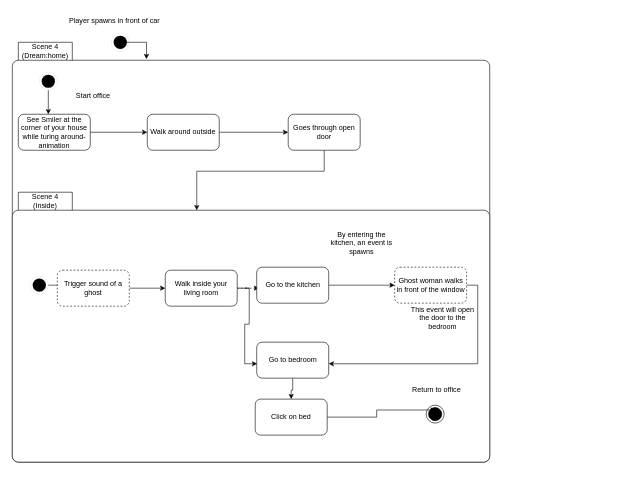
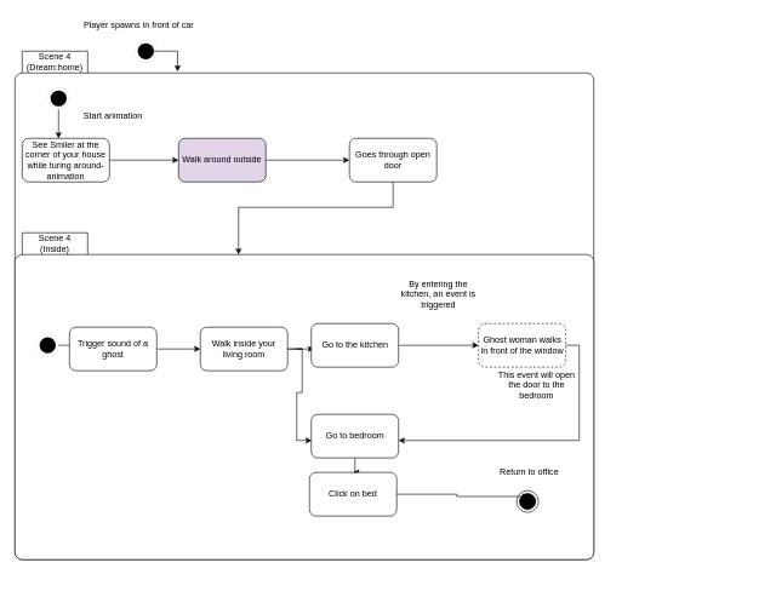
  <mxCell id="0" />
  <mxCell id="1" parent="0" />
  <mxCell id="2" value="" style="ellipse;html=1;shape=endState;fillColor=strokeColor;strokeWidth=0;" parent="1" vertex="1"><mxGeometry x="185" y="55" width="30" height="30" as="geometry" /></mxCell>
  <mxCell id="3" value="Player spawns in front of car" style="text;html=1;align=center;verticalAlign=middle;resizable=0;points=[];autosize=1;strokeColor=none;fillColor=none;" parent="1" vertex="1"><mxGeometry x="105" y="20" width="170" height="30" as="geometry" /></mxCell>
  <mxCell id="4" value="Scene 4&lt;br&gt;&lt;div&gt;(Dream:home)&lt;/div&gt;" style="shape=folder;align=center;verticalAlign=middle;fontStyle=0;tabWidth=100;tabHeight=30;tabPosition=left;html=1;boundedLbl=1;labelInHeader=1;rounded=1;absoluteArcSize=1;arcSize=10;whiteSpace=wrap;" parent="1" vertex="1"><mxGeometry x="20" y="70" width="796.02" height="700" as="geometry" /></mxCell>
  <mxCell id="5" style="edgeStyle=orthogonalEdgeStyle;rounded=0;orthogonalLoop=1;jettySize=auto;html=1;exitX=0.8;exitY=0.447;exitDx=0;exitDy=0;exitPerimeter=0;entryX=0.281;entryY=0.04;entryDx=0;entryDy=0;entryPerimeter=0;" parent="1" edge="1" target="4" source="2"><mxGeometry relative="1" as="geometry"><mxPoint x="245" y="80.034" as="sourcePoint" /><mxPoint x="338.98" y="81" as="targetPoint" /><Array as="points"><mxPoint x="209" y="70" /><mxPoint x="244" y="70" /></Array></mxGeometry></mxCell>
  <mxCell id="6" value="" style="ellipse;html=1;shape=endState;fillColor=strokeColor;strokeWidth=0;" parent="1" vertex="1"><mxGeometry x="65" y="120" width="30" height="30" as="geometry" /></mxCell>
  <mxCell id="7" style="edgeStyle=orthogonalEdgeStyle;rounded=0;orthogonalLoop=1;jettySize=auto;html=1;entryX=0;entryY=0.5;entryDx=0;entryDy=0;" parent="1" source="8" target="11" edge="1"><mxGeometry relative="1" as="geometry" /></mxCell>
  <mxCell id="8" value="See Smiler at the corner of your house while turing around-animation" style="rounded=1;whiteSpace=wrap;html=1;" parent="1" vertex="1"><mxGeometry x="30" y="190" width="120" height="60" as="geometry" /></mxCell>
  <mxCell id="9" style="edgeStyle=orthogonalEdgeStyle;rounded=0;orthogonalLoop=1;jettySize=auto;html=1;exitX=0.5;exitY=1;exitDx=0;exitDy=0;" parent="1" source="6" edge="1"><mxGeometry relative="1" as="geometry"><mxPoint x="80" y="170" as="sourcePoint" /><mxPoint x="80" y="190" as="targetPoint" /></mxGeometry></mxCell>
- <mxCell id="10" value="Start office" style="text;html=1;align=center;verticalAlign=middle;whiteSpace=wrap;rounded=0;" parent="1" vertex="1"><mxGeometry x="80" y="140" width="150" height="40" as="geometry" /></mxCell>
- <mxCell id="11" value="Walk around outside" style="rounded=1;whiteSpace=wrap;html=1;" parent="1" vertex="1"><mxGeometry x="245" y="190" width="120" height="60" as="geometry" /></mxCell>
+ <mxCell id="10" value="Start animation" style="text;html=1;align=center;verticalAlign=middle;whiteSpace=wrap;rounded=0;" parent="1" vertex="1"><mxGeometry x="80" y="140" width="150" height="40" as="geometry" /></mxCell>
+ <mxCell id="11" value="Walk around outside" style="rounded=1;whiteSpace=wrap;html=1;fillColor=#e1d5e7;" parent="1" vertex="1"><mxGeometry x="245" y="190" width="120" height="60" as="geometry" /></mxCell>
  <mxCell id="12" value="" style="endArrow=classic;html=1;rounded=0;exitX=1;exitY=0.5;exitDx=0;exitDy=0;entryX=0;entryY=0.5;entryDx=0;entryDy=0;" parent="1" source="11" edge="1"><mxGeometry width="50" height="50" relative="1" as="geometry"><mxPoint x="420" y="250" as="sourcePoint" /><mxPoint x="480" y="220" as="targetPoint" /></mxGeometry></mxCell>
  <mxCell id="13" value="Goes through open door" style="rounded=1;whiteSpace=wrap;html=1;" parent="1" vertex="1"><mxGeometry x="480" y="190" width="120" height="60" as="geometry" /></mxCell>
  <mxCell id="14" value="Scene 4&lt;br&gt;&lt;div&gt;(Inside)&lt;/div&gt;" style="shape=folder;align=center;verticalAlign=middle;fontStyle=0;tabWidth=100;tabHeight=30;tabPosition=left;html=1;boundedLbl=1;labelInHeader=1;rounded=1;absoluteArcSize=1;arcSize=10;whiteSpace=wrap;" parent="1" vertex="1"><mxGeometry x="20" y="320" width="796.02" height="450" as="geometry" /></mxCell>
  <mxCell id="15" style="edgeStyle=orthogonalEdgeStyle;rounded=0;orthogonalLoop=1;jettySize=auto;html=1;entryX=0;entryY=0;entryDx=307.5;entryDy=30;entryPerimeter=0;" parent="1" source="13" target="14" edge="1"><mxGeometry relative="1" as="geometry" /></mxCell>
  <mxCell id="16" style="edgeStyle=orthogonalEdgeStyle;rounded=0;orthogonalLoop=1;jettySize=auto;html=1;" parent="1" source="17" target="19" edge="1"><mxGeometry relative="1" as="geometry" /></mxCell>
  <mxCell id="17" value="" style="ellipse;html=1;shape=endState;fillColor=strokeColor;strokeWidth=0;" parent="1" vertex="1"><mxGeometry x="50" y="460" width="30" height="30" as="geometry" /></mxCell>
  <mxCell id="18" style="edgeStyle=orthogonalEdgeStyle;rounded=0;orthogonalLoop=1;jettySize=auto;html=1;" parent="1" source="19" target="21" edge="1"><mxGeometry relative="1" as="geometry" /></mxCell>
- <mxCell id="19" value="Trigger sound of a ghost" style="rounded=1;whiteSpace=wrap;html=1;dashed=1;" parent="1" vertex="1"><mxGeometry x="95" y="450" width="120" height="60" as="geometry" /></mxCell>
- <mxCell id="20" style="edgeStyle=orthogonalEdgeStyle;rounded=0;orthogonalLoop=1;jettySize=auto;html=1;entryX=0.032;entryY=0.583;entryDx=0;entryDy=0;entryPerimeter=0;dashed=1;" parent="1" source="21" target="25" edge="1"><mxGeometry relative="1" as="geometry"><mxPoint x="390" y="540" as="targetPoint" /></mxGeometry></mxCell>
+ <mxCell id="19" value="Trigger sound of a ghost" style="rounded=1;whiteSpace=wrap;html=1;" parent="1" vertex="1"><mxGeometry x="95" y="450" width="120" height="60" as="geometry" /></mxCell>
+ <mxCell id="20" style="edgeStyle=orthogonalEdgeStyle;rounded=0;orthogonalLoop=1;jettySize=auto;html=1;entryX=0.032;entryY=0.583;entryDx=0;entryDy=0;entryPerimeter=0;" parent="1" source="21" target="25" edge="1"><mxGeometry relative="1" as="geometry"><mxPoint x="390" y="540" as="targetPoint" /></mxGeometry></mxCell>
  <mxCell id="21" value="Walk inside your living room" style="rounded=1;whiteSpace=wrap;html=1;" parent="1" vertex="1"><mxGeometry x="275" y="450" width="120" height="60" as="geometry" /></mxCell>
- <mxCell id="22" value="By entering the kitchen, an event is spawns" style="text;html=1;align=center;verticalAlign=middle;whiteSpace=wrap;rounded=0;" parent="1" vertex="1"><mxGeometry x="545" y="390" width="115" height="30" as="geometry" /></mxCell>
+ <mxCell id="22" value="By entering the kitchen, an event is triggered" style="text;html=1;align=center;verticalAlign=middle;whiteSpace=wrap;rounded=0;" parent="1" vertex="1"><mxGeometry x="545" y="390" width="115" height="30" as="geometry" /></mxCell>
  <mxCell id="23" style="edgeStyle=orthogonalEdgeStyle;rounded=0;orthogonalLoop=1;jettySize=auto;html=1;" parent="1" edge="1"><mxGeometry relative="1" as="geometry"><mxPoint x="1045" y="800" as="targetPoint" /></mxGeometry></mxCell>
  <mxCell id="24" style="edgeStyle=orthogonalEdgeStyle;rounded=0;orthogonalLoop=1;jettySize=auto;html=1;" edge="1" parent="1" source="25" target="26"><mxGeometry relative="1" as="geometry" /></mxCell>
  <mxCell id="25" value="Go to the kitchen" style="rounded=1;whiteSpace=wrap;html=1;" vertex="1" parent="1"><mxGeometry x="427.5" y="445" width="120" height="60" as="geometry" /></mxCell>
  <mxCell id="26" value="Ghost woman walks in front of the window" style="rounded=1;whiteSpace=wrap;html=1;dashed=1;" vertex="1" parent="1"><mxGeometry x="657.5" y="445" width="120" height="60" as="geometry" /></mxCell>
  <mxCell id="27" style="edgeStyle=orthogonalEdgeStyle;rounded=0;orthogonalLoop=1;jettySize=auto;html=1;" edge="1" parent="1" source="28" target="32"><mxGeometry relative="1" as="geometry" /></mxCell>
  <mxCell id="28" value="Go to bedroom" style="rounded=1;whiteSpace=wrap;html=1;" vertex="1" parent="1"><mxGeometry x="427.5" y="570" width="120" height="60" as="geometry" /></mxCell>
  <mxCell id="29" style="edgeStyle=orthogonalEdgeStyle;rounded=0;orthogonalLoop=1;jettySize=auto;html=1;entryX=1;entryY=0.6;entryDx=0;entryDy=0;entryPerimeter=0;" edge="1" parent="1" source="26" target="28"><mxGeometry relative="1" as="geometry"><Array as="points"><mxPoint x="796.02" y="475" /><mxPoint x="796.02" y="606" /></Array></mxGeometry></mxCell>
  <mxCell id="30" value="This event will open the door to the bedroom" style="text;html=1;align=center;verticalAlign=middle;whiteSpace=wrap;rounded=0;" vertex="1" parent="1"><mxGeometry x="680" y="515" width="115" height="30" as="geometry" /></mxCell>
  <mxCell id="31" style="edgeStyle=orthogonalEdgeStyle;rounded=0;orthogonalLoop=1;jettySize=auto;html=1;entryX=0.006;entryY=0.6;entryDx=0;entryDy=0;entryPerimeter=0;" edge="1" parent="1" source="21" target="28"><mxGeometry relative="1" as="geometry" /></mxCell>
- <mxCell id="32" value="Click on bed" style="rounded=1;whiteSpace=wrap;html=1;" vertex="1" parent="1"><mxGeometry x="425" y="665" width="120" height="60" as="geometry" /></mxCell>
+ <mxCell id="32" value="Click on bed" style="rounded=1;whiteSpace=wrap;html=1;" vertex="1" parent="1"><mxGeometry x="425" y="650" width="120" height="60" as="geometry" /></mxCell>
  <mxCell id="33" value="" style="ellipse;html=1;shape=endState;fillColor=strokeColor;strokeWidth=1;perimeterSpacing=4;" vertex="1" parent="1"><mxGeometry x="710" y="675" width="30" height="30" as="geometry" /></mxCell>
  <mxCell id="34" style="edgeStyle=orthogonalEdgeStyle;rounded=0;orthogonalLoop=1;jettySize=auto;html=1;entryX=0.525;entryY=0.318;entryDx=0;entryDy=0;entryPerimeter=0;" edge="1" parent="1" source="32" target="33"><mxGeometry relative="1" as="geometry" /></mxCell>
  <mxCell id="35" value="Return to office" style="text;html=1;align=center;verticalAlign=middle;whiteSpace=wrap;rounded=0;" vertex="1" parent="1"><mxGeometry x="670" y="635" width="115" height="30" as="geometry" /></mxCell>
